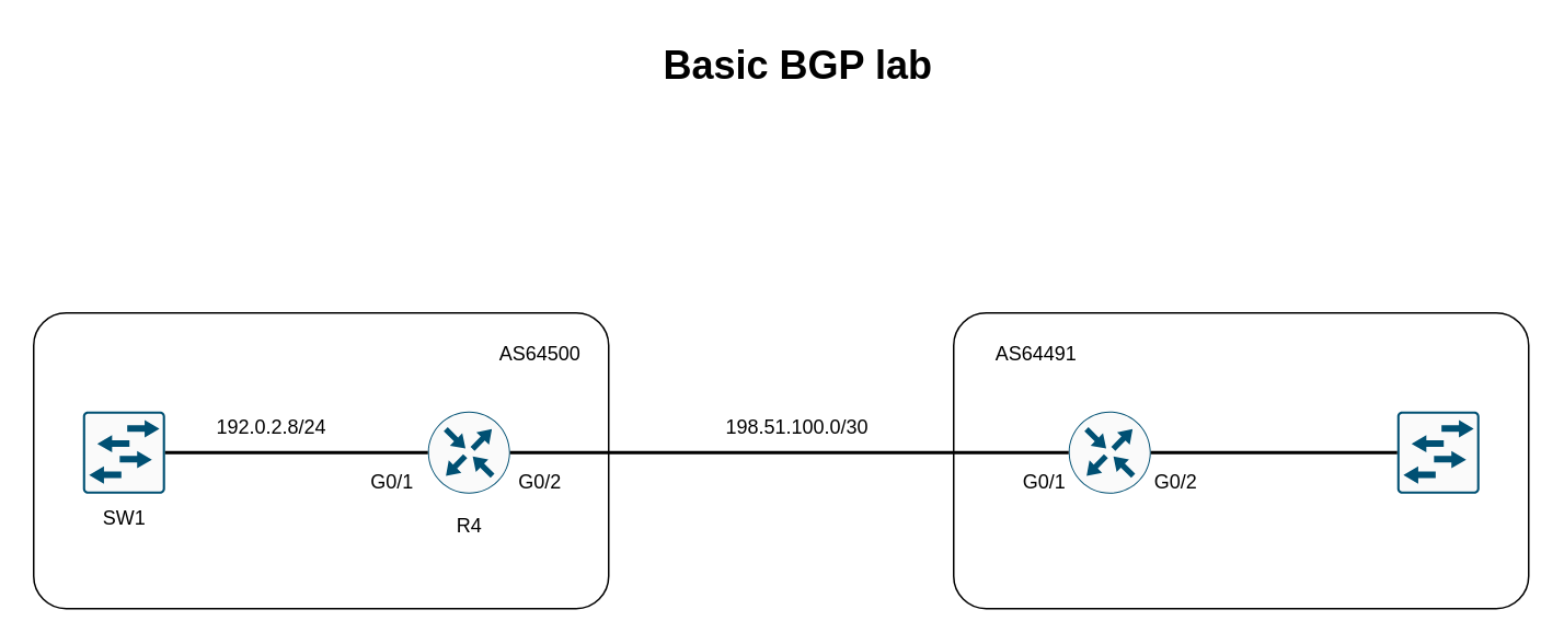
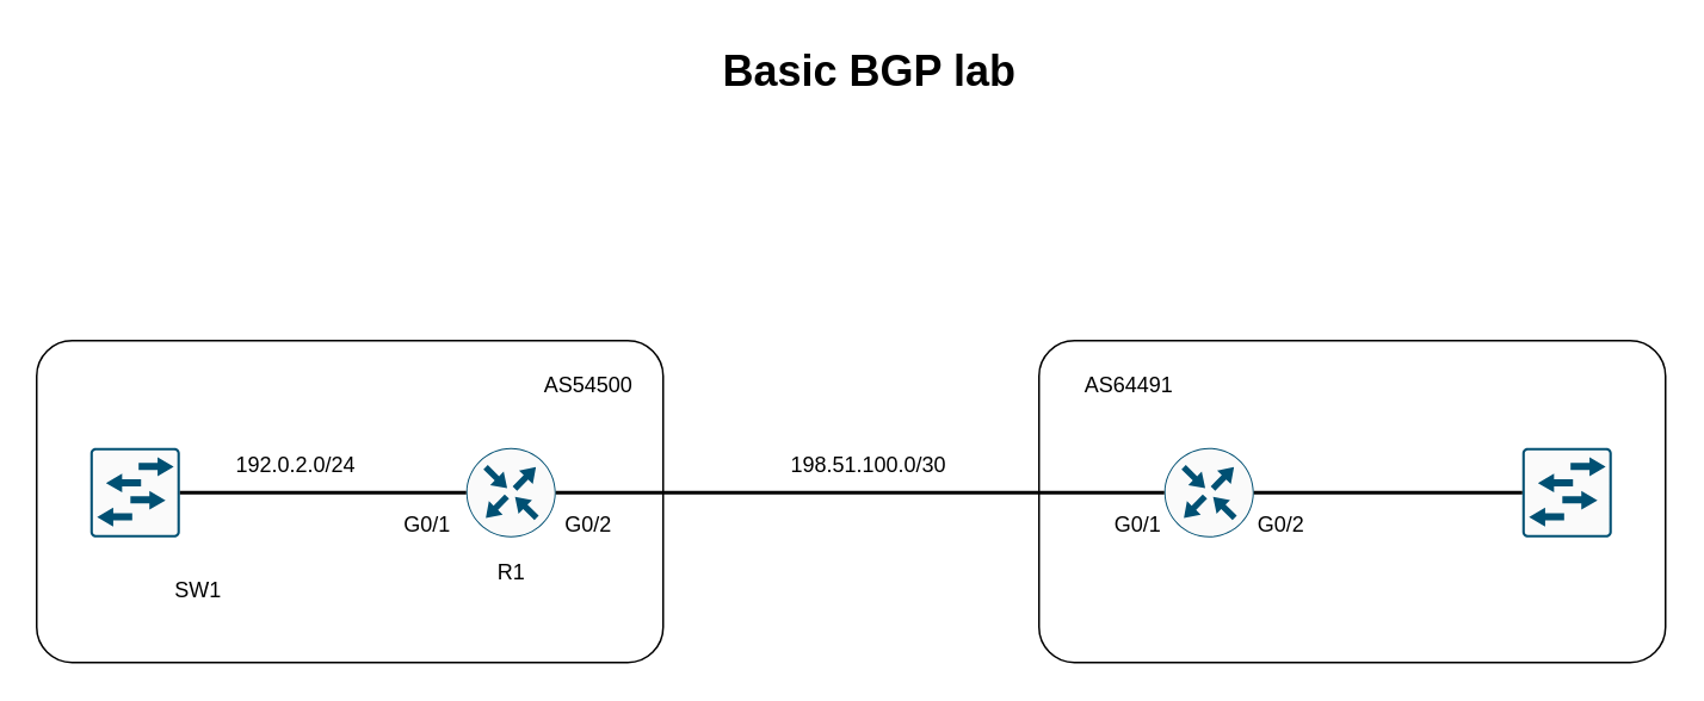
  <mxCell id="0" />
  <mxCell id="1" parent="0" />
  <mxCell id="2" value="" style="rounded=1;whiteSpace=wrap;html=1;arcSize=11;movable=0;resizable=0;rotatable=0;deletable=0;editable=0;locked=1;connectable=0;" parent="1" vertex="1"><mxGeometry x="580" y="190" width="350" height="180" as="geometry" /></mxCell>
  <mxCell id="3" value="" style="rounded=1;whiteSpace=wrap;html=1;arcSize=11;movable=0;resizable=0;rotatable=0;deletable=0;editable=0;locked=1;connectable=0;" parent="1" vertex="1"><mxGeometry x="20" y="190" width="350" height="180" as="geometry" /></mxCell>
  <mxCell id="4" value="" style="sketch=0;points=[[0.015,0.015,0],[0.985,0.015,0],[0.985,0.985,0],[0.015,0.985,0],[0.25,0,0],[0.5,0,0],[0.75,0,0],[1,0.25,0],[1,0.5,0],[1,0.75,0],[0.75,1,0],[0.5,1,0],[0.25,1,0],[0,0.75,0],[0,0.5,0],[0,0.25,0]];verticalLabelPosition=bottom;html=1;verticalAlign=top;aspect=fixed;align=center;pointerEvents=1;shape=mxgraph.cisco19.rect;prIcon=l2_switch;fillColor=#FAFAFA;strokeColor=#005073;movable=0;resizable=0;rotatable=0;deletable=0;editable=0;locked=1;connectable=0;" parent="1" vertex="1"><mxGeometry x="850" y="250" width="50" height="50" as="geometry" /></mxCell>
  <mxCell id="5" value="" style="sketch=0;points=[[0.5,0,0],[1,0.5,0],[0.5,1,0],[0,0.5,0],[0.145,0.145,0],[0.856,0.145,0],[0.855,0.856,0],[0.145,0.855,0]];verticalLabelPosition=bottom;html=1;verticalAlign=top;aspect=fixed;align=center;pointerEvents=1;shape=mxgraph.cisco19.rect;prIcon=router;fillColor=#FAFAFA;strokeColor=#005073;movable=0;resizable=0;rotatable=0;deletable=0;editable=0;locked=1;connectable=0;" parent="1" vertex="1"><mxGeometry x="650" y="250" width="50" height="50" as="geometry" /></mxCell>
  <mxCell id="6" value="" style="sketch=0;points=[[0.5,0,0],[1,0.5,0],[0.5,1,0],[0,0.5,0],[0.145,0.145,0],[0.856,0.145,0],[0.855,0.856,0],[0.145,0.855,0]];verticalLabelPosition=bottom;html=1;verticalAlign=top;aspect=fixed;align=center;pointerEvents=1;shape=mxgraph.cisco19.rect;prIcon=router;fillColor=#FAFAFA;strokeColor=#005073;movable=0;resizable=0;rotatable=0;deletable=0;editable=0;locked=1;connectable=0;" parent="1" vertex="1"><mxGeometry x="260" y="250" width="50" height="50" as="geometry" /></mxCell>
  <mxCell id="7" value="" style="sketch=0;points=[[0.015,0.015,0],[0.985,0.015,0],[0.985,0.985,0],[0.015,0.985,0],[0.25,0,0],[0.5,0,0],[0.75,0,0],[1,0.25,0],[1,0.5,0],[1,0.75,0],[0.75,1,0],[0.5,1,0],[0.25,1,0],[0,0.75,0],[0,0.5,0],[0,0.25,0]];verticalLabelPosition=bottom;html=1;verticalAlign=top;aspect=fixed;align=center;pointerEvents=1;shape=mxgraph.cisco19.rect;prIcon=l2_switch;fillColor=#FAFAFA;strokeColor=#005073;movable=0;resizable=0;rotatable=0;deletable=0;editable=0;locked=1;connectable=0;" parent="1" vertex="1"><mxGeometry x="50" y="250" width="50" height="50" as="geometry" /></mxCell>
  <mxCell id="8" style="edgeStyle=orthogonalEdgeStyle;rounded=0;orthogonalLoop=1;jettySize=auto;html=1;entryX=1;entryY=0.5;entryDx=0;entryDy=0;entryPerimeter=0;endArrow=none;endFill=0;strokeWidth=2;movable=0;resizable=0;rotatable=0;deletable=0;editable=0;locked=1;connectable=0;" parent="1" source="6" target="7" edge="1"><mxGeometry relative="1" as="geometry" /></mxCell>
  <mxCell id="9" style="edgeStyle=orthogonalEdgeStyle;rounded=0;orthogonalLoop=1;jettySize=auto;html=1;entryX=0;entryY=0.5;entryDx=0;entryDy=0;entryPerimeter=0;endArrow=none;endFill=0;strokeWidth=2;movable=0;resizable=0;rotatable=0;deletable=0;editable=0;locked=1;connectable=0;" parent="1" source="6" target="5" edge="1"><mxGeometry relative="1" as="geometry" /></mxCell>
  <mxCell id="10" style="edgeStyle=orthogonalEdgeStyle;rounded=0;orthogonalLoop=1;jettySize=auto;html=1;exitX=1;exitY=0.5;exitDx=0;exitDy=0;exitPerimeter=0;entryX=0;entryY=0.5;entryDx=0;entryDy=0;entryPerimeter=0;endArrow=none;endFill=0;strokeWidth=2;movable=0;resizable=0;rotatable=0;deletable=0;editable=0;locked=1;connectable=0;" parent="1" source="5" target="4" edge="1"><mxGeometry relative="1" as="geometry" /></mxCell>
  <mxCell id="11" value="198.51.100.0/30" style="text;html=1;strokeColor=none;fillColor=none;align=center;verticalAlign=middle;whiteSpace=wrap;rounded=0;movable=0;resizable=0;rotatable=0;deletable=0;editable=0;locked=1;connectable=0;" parent="1" vertex="1"><mxGeometry x="440" y="250" width="90" height="20" as="geometry" /></mxCell>
- <mxCell id="12" value="192.0.2.8/24" style="text;html=1;strokeColor=none;fillColor=none;align=center;verticalAlign=middle;whiteSpace=wrap;rounded=0;movable=0;resizable=0;rotatable=0;deletable=0;editable=0;locked=1;connectable=0;" parent="1" vertex="1"><mxGeometry x="120" y="250" width="90" height="20" as="geometry" /></mxCell>
- <mxCell id="13" value="R4" style="text;html=1;align=center;verticalAlign=middle;resizable=0;points=[];autosize=1;strokeColor=none;fillColor=none;movable=0;rotatable=0;deletable=0;editable=0;locked=1;connectable=0;" parent="1" vertex="1"><mxGeometry x="265" y="305" width="40" height="30" as="geometry" /></mxCell>
+ <mxCell id="12" value="192.0.2.0/24" style="text;html=1;strokeColor=none;fillColor=none;align=center;verticalAlign=middle;whiteSpace=wrap;rounded=0;movable=0;resizable=0;rotatable=0;deletable=0;editable=0;locked=1;connectable=0;" parent="1" vertex="1"><mxGeometry x="120" y="250" width="90" height="20" as="geometry" /></mxCell>
+ <mxCell id="13" value="R1" style="text;html=1;align=center;verticalAlign=middle;resizable=0;points=[];autosize=1;strokeColor=none;fillColor=none;movable=0;rotatable=0;deletable=0;editable=0;locked=1;connectable=0;" parent="1" vertex="1"><mxGeometry x="265" y="305" width="40" height="30" as="geometry" /></mxCell>
  <mxCell id="14" value="G0/1" style="text;html=1;align=center;verticalAlign=middle;resizable=0;points=[];autosize=1;strokeColor=none;fillColor=none;movable=0;rotatable=0;deletable=0;editable=0;locked=1;connectable=0;" parent="1" vertex="1"><mxGeometry x="220" y="280" width="35" height="25" as="geometry" /></mxCell>
  <mxCell id="15" value="G0/2" style="text;html=1;align=center;verticalAlign=middle;resizable=0;points=[];autosize=1;strokeColor=none;fillColor=none;movable=0;rotatable=0;deletable=0;editable=0;locked=1;connectable=0;" parent="1" vertex="1"><mxGeometry x="303" y="278" width="50" height="30" as="geometry" /></mxCell>
  <mxCell id="16" value="G0/1" style="text;html=1;align=center;verticalAlign=middle;resizable=0;points=[];autosize=1;strokeColor=none;fillColor=none;movable=0;rotatable=0;deletable=0;editable=0;locked=1;connectable=0;" parent="1" vertex="1"><mxGeometry x="610" y="277.5" width="50" height="30" as="geometry" /></mxCell>
  <mxCell id="17" value="G0/2" style="text;html=1;align=center;verticalAlign=middle;resizable=0;points=[];autosize=1;strokeColor=none;fillColor=none;movable=0;rotatable=0;deletable=0;editable=0;locked=1;connectable=0;" parent="1" vertex="1"><mxGeometry x="690" y="277.5" width="50" height="30" as="geometry" /></mxCell>
- <mxCell id="18" value="SW1" style="text;html=1;align=center;verticalAlign=middle;resizable=0;points=[];autosize=1;strokeColor=none;fillColor=none;movable=0;rotatable=0;deletable=0;editable=0;locked=1;connectable=0;" parent="1" vertex="1"><mxGeometry x="50" y="300" width="50" height="30" as="geometry" /></mxCell>
- <mxCell id="19" value="AS64500" style="text;html=1;align=center;verticalAlign=middle;resizable=0;points=[];autosize=1;strokeColor=none;fillColor=none;movable=0;rotatable=0;deletable=0;editable=0;locked=1;connectable=0;" parent="1" vertex="1"><mxGeometry x="293" y="200" width="70" height="30" as="geometry" /></mxCell>
+ <mxCell id="18" value="SW1" style="text;html=1;align=center;verticalAlign=middle;resizable=0;points=[];autosize=1;strokeColor=none;fillColor=none;movable=0;rotatable=0;deletable=0;editable=0;locked=1;connectable=0;" parent="1" vertex="1"><mxGeometry x="85" y="315" width="50" height="30" as="geometry" /></mxCell>
+ <mxCell id="19" value="AS54500" style="text;html=1;align=center;verticalAlign=middle;resizable=0;points=[];autosize=1;strokeColor=none;fillColor=none;movable=0;rotatable=0;deletable=0;editable=0;locked=1;connectable=0;" parent="1" vertex="1"><mxGeometry x="293" y="200" width="70" height="30" as="geometry" /></mxCell>
  <mxCell id="20" value="AS64491" style="text;html=1;align=center;verticalAlign=middle;resizable=0;points=[];autosize=1;strokeColor=none;fillColor=none;movable=0;rotatable=0;deletable=0;editable=0;locked=1;connectable=0;" parent="1" vertex="1"><mxGeometry x="595" y="200" width="70" height="30" as="geometry" /></mxCell>
  <mxCell id="21" value="Basic BGP lab" style="text;strokeColor=none;fillColor=none;html=1;fontSize=24;fontStyle=1;verticalAlign=middle;align=center;movable=0;resizable=0;rotatable=0;deletable=0;editable=0;locked=1;connectable=0;" parent="1" vertex="1"><mxGeometry x="385" y="20" width="200" height="40" as="geometry" /></mxCell>
